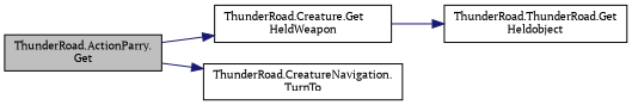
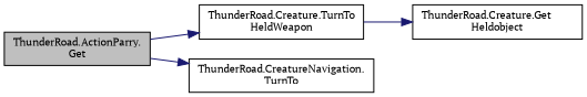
  digraph {
    fontname="PT Serif"
    rankdir=LR
    node [color=black fillcolor=white fontname="PT Serif" fontsize=10 shape=record style=filled]
    edge [color=midnightblue fontname="PT Serif" fontsize=10 labelfontname=Helvetica labelfontsize=10 style=solid]
    n1 [fillcolor=grey75 fontcolor=black height=0.2 label="ThunderRoad.ActionParry.\lGet" width=0.4]
-   n2 [height=0.2 label="ThunderRoad.Creature.Get\lHeldWeapon" width=0.4]
+   n2 [height=0.2 label="ThunderRoad.Creature.TurnTo\lHeldWeapon" width=0.4]
    n3 [height=0.2 label="ThunderRoad.CreatureNavigation.\lTurnTo" width=0.4]
-   n4 [height=0.2 label="ThunderRoad.ThunderRoad.Get\lHeldobject" width=0.4]
+   n4 [height=0.2 label="ThunderRoad.Creature.Get\lHeldobject" width=0.4]
    n1 -> n2
    n1 -> n3
    n2 -> n4
  }
